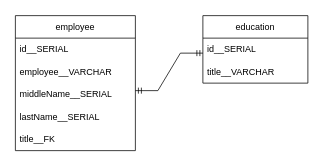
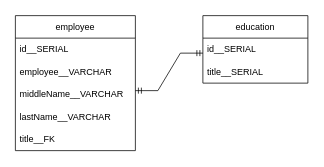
  <mxCell id="0" />
  <mxCell id="1" parent="0" />
  <mxCell id="2" value="education" style="swimlane;fontStyle=0;childLayout=stackLayout;horizontal=1;startSize=30;horizontalStack=0;resizeParent=1;resizeParentMax=0;resizeLast=0;collapsible=1;marginBottom=0;whiteSpace=wrap;html=1;" parent="1" vertex="1"><mxGeometry x="270" y="20" width="140" height="90" as="geometry" /></mxCell>
  <mxCell id="3" value="id__SERIAL" style="text;strokeColor=none;fillColor=none;align=left;verticalAlign=middle;spacingLeft=4;spacingRight=4;overflow=hidden;points=[[0,0.5],[1,0.5]];portConstraint=eastwest;rotatable=0;whiteSpace=wrap;html=1;" parent="2" vertex="1"><mxGeometry y="30" width="140" height="30" as="geometry" /></mxCell>
- <mxCell id="4" value="title__VARCHAR" style="text;strokeColor=none;fillColor=none;align=left;verticalAlign=middle;spacingLeft=4;spacingRight=4;overflow=hidden;points=[[0,0.5],[1,0.5]];portConstraint=eastwest;rotatable=0;whiteSpace=wrap;html=1;" parent="2" vertex="1"><mxGeometry y="60" width="140" height="30" as="geometry" /></mxCell>
+ <mxCell id="4" value="title__SERIAL" style="text;strokeColor=none;fillColor=none;align=left;verticalAlign=middle;spacingLeft=4;spacingRight=4;overflow=hidden;points=[[0,0.5],[1,0.5]];portConstraint=eastwest;rotatable=0;whiteSpace=wrap;html=1;" parent="2" vertex="1"><mxGeometry y="60" width="140" height="30" as="geometry" /></mxCell>
  <mxCell id="5" value="employee" style="swimlane;fontStyle=0;childLayout=stackLayout;horizontal=1;startSize=30;horizontalStack=0;resizeParent=1;resizeParentMax=0;resizeLast=0;collapsible=1;marginBottom=0;whiteSpace=wrap;html=1;" parent="1" vertex="1"><mxGeometry x="20" y="20" width="160" height="180" as="geometry" /></mxCell>
  <mxCell id="6" value="id__SERIAL" style="text;strokeColor=none;fillColor=none;align=left;verticalAlign=middle;spacingLeft=4;spacingRight=4;overflow=hidden;points=[[0,0.5],[1,0.5]];portConstraint=eastwest;rotatable=0;whiteSpace=wrap;html=1;" parent="5" vertex="1"><mxGeometry y="30" width="160" height="30" as="geometry" /></mxCell>
  <mxCell id="7" value="employee__VARCHAR" style="text;strokeColor=none;fillColor=none;align=left;verticalAlign=middle;spacingLeft=4;spacingRight=4;overflow=hidden;points=[[0,0.5],[1,0.5]];portConstraint=eastwest;rotatable=0;whiteSpace=wrap;html=1;" parent="5" vertex="1"><mxGeometry y="60" width="160" height="30" as="geometry" /></mxCell>
- <mxCell id="8" value="middleName__SERIAL" style="text;strokeColor=none;fillColor=none;align=left;verticalAlign=middle;spacingLeft=4;spacingRight=4;overflow=hidden;points=[[0,0.5],[1,0.5]];portConstraint=eastwest;rotatable=0;whiteSpace=wrap;html=1;" parent="5" vertex="1"><mxGeometry y="90" width="160" height="30" as="geometry" /></mxCell>
- <mxCell id="9" value="lastName__SERIAL" style="text;strokeColor=none;fillColor=none;align=left;verticalAlign=middle;spacingLeft=4;spacingRight=4;overflow=hidden;points=[[0,0.5],[1,0.5]];portConstraint=eastwest;rotatable=0;whiteSpace=wrap;html=1;" parent="5" vertex="1"><mxGeometry y="120" width="160" height="30" as="geometry" /></mxCell>
+ <mxCell id="8" value="middleName__VARCHAR" style="text;strokeColor=none;fillColor=none;align=left;verticalAlign=middle;spacingLeft=4;spacingRight=4;overflow=hidden;points=[[0,0.5],[1,0.5]];portConstraint=eastwest;rotatable=0;whiteSpace=wrap;html=1;" parent="5" vertex="1"><mxGeometry y="90" width="160" height="30" as="geometry" /></mxCell>
+ <mxCell id="9" value="lastName__VARCHAR" style="text;strokeColor=none;fillColor=none;align=left;verticalAlign=middle;spacingLeft=4;spacingRight=4;overflow=hidden;points=[[0,0.5],[1,0.5]];portConstraint=eastwest;rotatable=0;whiteSpace=wrap;html=1;" parent="5" vertex="1"><mxGeometry y="120" width="160" height="30" as="geometry" /></mxCell>
  <mxCell id="10" value="title__FK" style="text;strokeColor=none;fillColor=none;align=left;verticalAlign=middle;spacingLeft=4;spacingRight=4;overflow=hidden;points=[[0,0.5],[1,0.5]];portConstraint=eastwest;rotatable=0;whiteSpace=wrap;html=1;" parent="5" vertex="1"><mxGeometry y="150" width="160" height="30" as="geometry" /></mxCell>
  <mxCell id="11" value="" style="edgeStyle=entityRelationEdgeStyle;fontSize=12;html=1;endArrow=ERmandOne;startArrow=ERmandOne;rounded=0;" edge="1" parent="1"><mxGeometry width="100" height="100" relative="1" as="geometry"><mxPoint x="180" y="120" as="sourcePoint" /><mxPoint x="270" y="70" as="targetPoint" /></mxGeometry></mxCell>
